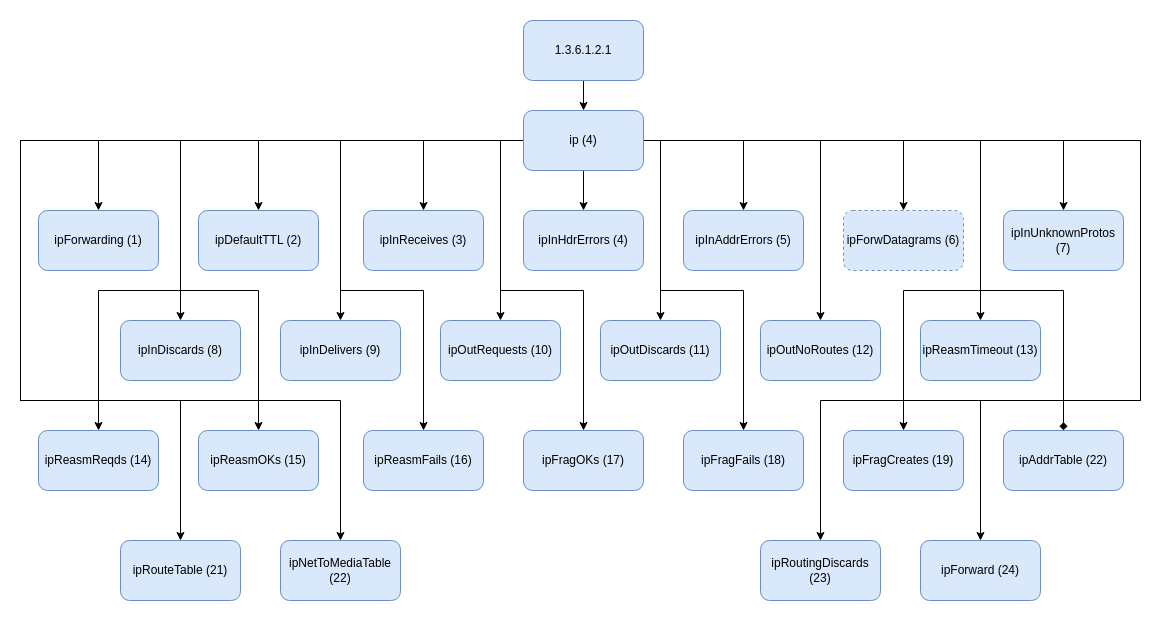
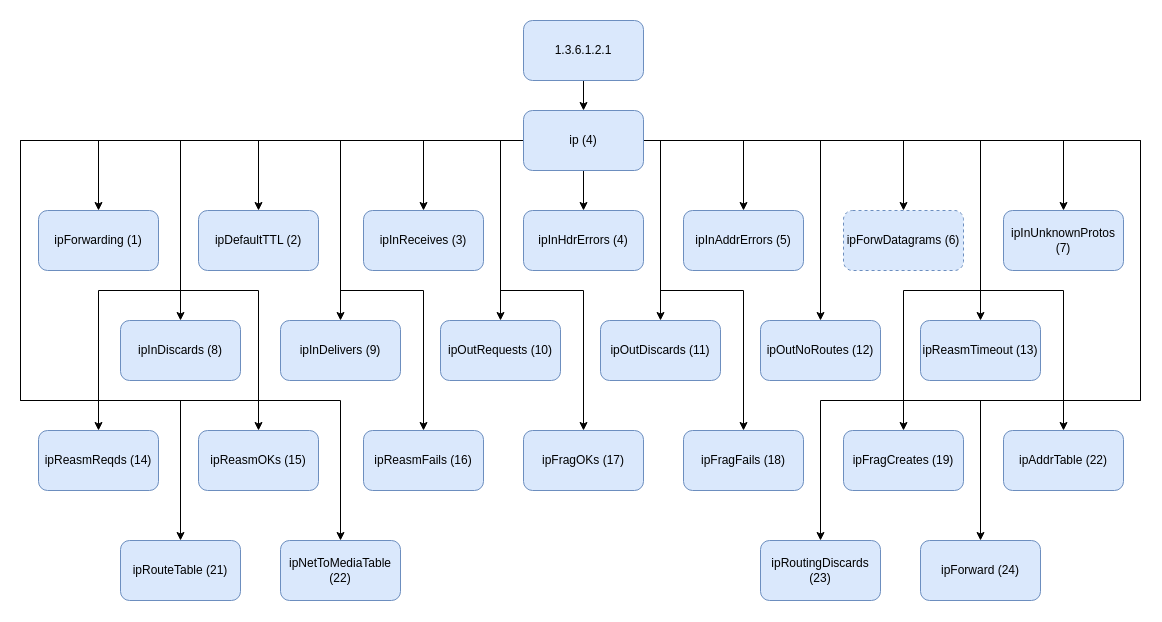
  <mxCell id="0" />
  <mxCell id="1" parent="0" />
  <mxCell id="2" value="" style="edgeStyle=orthogonalEdgeStyle;rounded=0;orthogonalLoop=1;jettySize=auto;html=1;" parent="1" source="26" target="27" edge="1"><mxGeometry relative="1" as="geometry" /></mxCell>
  <mxCell id="3" value="" style="edgeStyle=orthogonalEdgeStyle;rounded=0;orthogonalLoop=1;jettySize=auto;html=1;" edge="1" parent="1" source="26" target="30"><mxGeometry relative="1" as="geometry" /></mxCell>
  <mxCell id="4" value="" style="edgeStyle=orthogonalEdgeStyle;rounded=0;orthogonalLoop=1;jettySize=auto;html=1;" edge="1" parent="1" source="26" target="31"><mxGeometry relative="1" as="geometry" /></mxCell>
  <mxCell id="5" value="" style="edgeStyle=orthogonalEdgeStyle;rounded=0;orthogonalLoop=1;jettySize=auto;html=1;" edge="1" parent="1" source="26" target="32"><mxGeometry relative="1" as="geometry" /></mxCell>
  <mxCell id="6" value="" style="edgeStyle=orthogonalEdgeStyle;rounded=0;orthogonalLoop=1;jettySize=auto;html=1;" edge="1" parent="1" source="26" target="33"><mxGeometry relative="1" as="geometry" /></mxCell>
  <mxCell id="7" value="" style="edgeStyle=orthogonalEdgeStyle;rounded=0;orthogonalLoop=1;jettySize=auto;html=1;" edge="1" parent="1" source="26" target="34"><mxGeometry relative="1" as="geometry" /></mxCell>
  <mxCell id="8" value="" style="edgeStyle=orthogonalEdgeStyle;rounded=0;orthogonalLoop=1;jettySize=auto;html=1;" edge="1" parent="1" source="26" target="35"><mxGeometry relative="1" as="geometry" /></mxCell>
  <mxCell id="9" value="" style="edgeStyle=orthogonalEdgeStyle;rounded=0;orthogonalLoop=1;jettySize=auto;html=1;" edge="1" parent="1" source="26" target="36"><mxGeometry relative="1" as="geometry" /></mxCell>
  <mxCell id="10" value="" style="edgeStyle=orthogonalEdgeStyle;rounded=0;orthogonalLoop=1;jettySize=auto;html=1;" edge="1" parent="1" source="26" target="37"><mxGeometry relative="1" as="geometry" /></mxCell>
  <mxCell id="11" value="" style="edgeStyle=orthogonalEdgeStyle;rounded=0;orthogonalLoop=1;jettySize=auto;html=1;" edge="1" parent="1" source="26" target="38"><mxGeometry relative="1" as="geometry"><Array as="points"><mxPoint x="500" y="140" /></Array></mxGeometry></mxCell>
  <mxCell id="12" value="" style="edgeStyle=orthogonalEdgeStyle;rounded=0;orthogonalLoop=1;jettySize=auto;html=1;" edge="1" parent="1" source="26" target="39"><mxGeometry relative="1" as="geometry"><Array as="points"><mxPoint x="660" y="140" /></Array></mxGeometry></mxCell>
  <mxCell id="13" value="" style="edgeStyle=orthogonalEdgeStyle;rounded=0;orthogonalLoop=1;jettySize=auto;html=1;" edge="1" parent="1" source="26" target="40"><mxGeometry relative="1" as="geometry" /></mxCell>
  <mxCell id="14" value="" style="edgeStyle=orthogonalEdgeStyle;rounded=0;orthogonalLoop=1;jettySize=auto;html=1;" edge="1" parent="1" source="26" target="41"><mxGeometry relative="1" as="geometry" /></mxCell>
  <mxCell id="15" value="" style="edgeStyle=orthogonalEdgeStyle;rounded=0;orthogonalLoop=1;jettySize=auto;html=1;" edge="1" parent="1" source="26" target="42"><mxGeometry relative="1" as="geometry"><Array as="points"><mxPoint x="180" y="140" /><mxPoint x="180" y="290" /><mxPoint x="98" y="290" /></Array></mxGeometry></mxCell>
  <mxCell id="16" value="" style="edgeStyle=orthogonalEdgeStyle;rounded=0;orthogonalLoop=1;jettySize=auto;html=1;" edge="1" parent="1" source="26" target="43"><mxGeometry relative="1" as="geometry"><Array as="points"><mxPoint x="180" y="140" /><mxPoint x="180" y="290" /><mxPoint x="258" y="290" /></Array></mxGeometry></mxCell>
  <mxCell id="17" value="" style="edgeStyle=orthogonalEdgeStyle;rounded=0;orthogonalLoop=1;jettySize=auto;html=1;" edge="1" parent="1" source="26" target="44"><mxGeometry relative="1" as="geometry"><Array as="points"><mxPoint x="340" y="140" /><mxPoint x="340" y="290" /><mxPoint x="423" y="290" /></Array></mxGeometry></mxCell>
  <mxCell id="18" value="" style="edgeStyle=orthogonalEdgeStyle;rounded=0;orthogonalLoop=1;jettySize=auto;html=1;" edge="1" parent="1" source="26" target="45"><mxGeometry relative="1" as="geometry"><Array as="points"><mxPoint x="500" y="140" /><mxPoint x="500" y="290" /><mxPoint x="583" y="290" /></Array></mxGeometry></mxCell>
  <mxCell id="19" value="" style="edgeStyle=orthogonalEdgeStyle;rounded=0;orthogonalLoop=1;jettySize=auto;html=1;" edge="1" parent="1" source="26" target="46"><mxGeometry relative="1" as="geometry"><Array as="points"><mxPoint x="660" y="140" /><mxPoint x="660" y="290" /><mxPoint x="743" y="290" /></Array></mxGeometry></mxCell>
  <mxCell id="20" value="" style="edgeStyle=orthogonalEdgeStyle;rounded=0;orthogonalLoop=1;jettySize=auto;html=1;" edge="1" parent="1" source="26" target="47"><mxGeometry relative="1" as="geometry"><Array as="points"><mxPoint x="980" y="140" /><mxPoint x="980" y="290" /><mxPoint x="903" y="290" /></Array></mxGeometry></mxCell>
- <mxCell id="21" value="" style="edgeStyle=orthogonalEdgeStyle;rounded=0;orthogonalLoop=1;jettySize=auto;html=1;endArrow=diamond;" edge="1" parent="1" source="26" target="48"><mxGeometry relative="1" as="geometry"><Array as="points"><mxPoint x="980" y="140" /><mxPoint x="980" y="290" /><mxPoint x="1063" y="290" /></Array></mxGeometry></mxCell>
+ <mxCell id="21" value="" style="edgeStyle=orthogonalEdgeStyle;rounded=0;orthogonalLoop=1;jettySize=auto;html=1;" edge="1" parent="1" source="26" target="48"><mxGeometry relative="1" as="geometry"><Array as="points"><mxPoint x="980" y="140" /><mxPoint x="980" y="290" /><mxPoint x="1063" y="290" /></Array></mxGeometry></mxCell>
  <mxCell id="22" value="" style="edgeStyle=orthogonalEdgeStyle;rounded=0;orthogonalLoop=1;jettySize=auto;html=1;" edge="1" parent="1" source="26" target="49"><mxGeometry relative="1" as="geometry"><Array as="points"><mxPoint x="20" y="140" /><mxPoint x="20" y="400" /><mxPoint x="180" y="400" /></Array></mxGeometry></mxCell>
  <mxCell id="23" value="" style="edgeStyle=orthogonalEdgeStyle;rounded=0;orthogonalLoop=1;jettySize=auto;html=1;" edge="1" parent="1" source="26" target="50"><mxGeometry relative="1" as="geometry"><Array as="points"><mxPoint x="20" y="140" /><mxPoint x="20" y="400" /><mxPoint x="340" y="400" /></Array></mxGeometry></mxCell>
  <mxCell id="24" value="" style="edgeStyle=orthogonalEdgeStyle;rounded=0;orthogonalLoop=1;jettySize=auto;html=1;" edge="1" parent="1" source="26" target="51"><mxGeometry relative="1" as="geometry"><Array as="points"><mxPoint x="1140" y="140" /><mxPoint x="1140" y="400" /><mxPoint x="980" y="400" /></Array></mxGeometry></mxCell>
  <mxCell id="25" value="" style="edgeStyle=orthogonalEdgeStyle;rounded=0;orthogonalLoop=1;jettySize=auto;html=1;" edge="1" parent="1" source="26" target="52"><mxGeometry relative="1" as="geometry"><Array as="points"><mxPoint x="1140" y="140" /><mxPoint x="1140" y="400" /><mxPoint x="820" y="400" /></Array></mxGeometry></mxCell>
  <mxCell id="26" value="ip (4)" style="rounded=1;whiteSpace=wrap;html=1;fillColor=#dae8fc;strokeColor=#6c8ebf;" parent="1" vertex="1"><mxGeometry x="523" y="110" width="120" height="60" as="geometry" /></mxCell>
  <mxCell id="27" value="ipForwarding (1)" style="whiteSpace=wrap;html=1;rounded=1;fillColor=#dae8fc;strokeColor=#6c8ebf;" parent="1" vertex="1"><mxGeometry x="38" y="210" width="120" height="60" as="geometry" /></mxCell>
  <mxCell id="28" value="" style="edgeStyle=orthogonalEdgeStyle;rounded=0;orthogonalLoop=1;jettySize=auto;html=1;" edge="1" parent="1" source="29" target="26"><mxGeometry relative="1" as="geometry" /></mxCell>
  <mxCell id="29" value="1.3.6.1.2.1" style="whiteSpace=wrap;html=1;fillColor=#dae8fc;strokeColor=#6c8ebf;rounded=1;" vertex="1" parent="1"><mxGeometry x="523" y="20" width="120" height="60" as="geometry" /></mxCell>
  <mxCell id="30" value="ipDefaultTTL (2)" style="whiteSpace=wrap;html=1;fillColor=#dae8fc;strokeColor=#6c8ebf;rounded=1;" vertex="1" parent="1"><mxGeometry x="198" y="210" width="120" height="60" as="geometry" /></mxCell>
  <mxCell id="31" value="ipInReceives (3)" style="rounded=1;whiteSpace=wrap;html=1;fillColor=#dae8fc;strokeColor=#6c8ebf;" vertex="1" parent="1"><mxGeometry x="363" y="210" width="120" height="60" as="geometry" /></mxCell>
  <mxCell id="32" value="ipInHdrErrors (4)" style="whiteSpace=wrap;html=1;fillColor=#dae8fc;strokeColor=#6c8ebf;rounded=1;" vertex="1" parent="1"><mxGeometry x="523" y="210" width="120" height="60" as="geometry" /></mxCell>
  <mxCell id="33" value="ipInAddrErrors (5)" style="whiteSpace=wrap;html=1;fillColor=#dae8fc;strokeColor=#6c8ebf;rounded=1;" vertex="1" parent="1"><mxGeometry x="683" y="210" width="120" height="60" as="geometry" /></mxCell>
  <mxCell id="34" value="ipForwDatagrams (6)" style="whiteSpace=wrap;html=1;fillColor=#dae8fc;strokeColor=#6c8ebf;rounded=1;dashed=1;" vertex="1" parent="1"><mxGeometry x="843" y="210" width="120" height="60" as="geometry" /></mxCell>
  <mxCell id="35" value="ipInUnknownProtos (7)" style="whiteSpace=wrap;html=1;fillColor=#dae8fc;strokeColor=#6c8ebf;rounded=1;" vertex="1" parent="1"><mxGeometry x="1003" y="210" width="120" height="60" as="geometry" /></mxCell>
  <mxCell id="36" value="&lt;div&gt;ipInDiscards (8)&lt;/div&gt;" style="whiteSpace=wrap;html=1;fillColor=#dae8fc;strokeColor=#6c8ebf;rounded=1;" vertex="1" parent="1"><mxGeometry x="120" y="320" width="120" height="60" as="geometry" /></mxCell>
  <mxCell id="37" value="ipInDelivers (9)" style="whiteSpace=wrap;html=1;fillColor=#dae8fc;strokeColor=#6c8ebf;rounded=1;" vertex="1" parent="1"><mxGeometry x="280" y="320" width="120" height="60" as="geometry" /></mxCell>
  <mxCell id="38" value="ipOutRequests (10)" style="whiteSpace=wrap;html=1;fillColor=#dae8fc;strokeColor=#6c8ebf;rounded=1;" vertex="1" parent="1"><mxGeometry x="440" y="320" width="120" height="60" as="geometry" /></mxCell>
  <mxCell id="39" value="ipOutDiscards (11)" style="whiteSpace=wrap;html=1;fillColor=#dae8fc;strokeColor=#6c8ebf;rounded=1;" vertex="1" parent="1"><mxGeometry x="600" y="320" width="120" height="60" as="geometry" /></mxCell>
  <mxCell id="40" value="ipOutNoRoutes (12)" style="whiteSpace=wrap;html=1;fillColor=#dae8fc;strokeColor=#6c8ebf;rounded=1;" vertex="1" parent="1"><mxGeometry x="760" y="320" width="120" height="60" as="geometry" /></mxCell>
  <mxCell id="41" value="ipReasmTimeout (13)" style="whiteSpace=wrap;html=1;fillColor=#dae8fc;strokeColor=#6c8ebf;rounded=1;" vertex="1" parent="1"><mxGeometry x="920" y="320" width="120" height="60" as="geometry" /></mxCell>
  <mxCell id="42" value="ipReasmReqds (14)" style="rounded=1;whiteSpace=wrap;html=1;fillColor=#dae8fc;strokeColor=#6c8ebf;" vertex="1" parent="1"><mxGeometry x="38" y="430" width="120" height="60" as="geometry" /></mxCell>
  <mxCell id="43" value="ipReasmOKs (15)" style="whiteSpace=wrap;html=1;fillColor=#dae8fc;strokeColor=#6c8ebf;rounded=1;" vertex="1" parent="1"><mxGeometry x="198" y="430" width="120" height="60" as="geometry" /></mxCell>
  <mxCell id="44" value="ipReasmFails (16)" style="whiteSpace=wrap;html=1;fillColor=#dae8fc;strokeColor=#6c8ebf;rounded=1;" vertex="1" parent="1"><mxGeometry x="363" y="430" width="120" height="60" as="geometry" /></mxCell>
  <mxCell id="45" value="ipFragOKs (17)" style="whiteSpace=wrap;html=1;fillColor=#dae8fc;strokeColor=#6c8ebf;rounded=1;" vertex="1" parent="1"><mxGeometry x="523" y="430" width="120" height="60" as="geometry" /></mxCell>
  <mxCell id="46" value="ipFragFails (18)" style="whiteSpace=wrap;html=1;fillColor=#dae8fc;strokeColor=#6c8ebf;rounded=1;" vertex="1" parent="1"><mxGeometry x="683" y="430" width="120" height="60" as="geometry" /></mxCell>
  <mxCell id="47" value="ipFragCreates (19)" style="whiteSpace=wrap;html=1;fillColor=#dae8fc;strokeColor=#6c8ebf;rounded=1;" vertex="1" parent="1"><mxGeometry x="843" y="430" width="120" height="60" as="geometry" /></mxCell>
  <mxCell id="48" value="ipAddrTable (22)" style="whiteSpace=wrap;html=1;fillColor=#dae8fc;strokeColor=#6c8ebf;rounded=1;" vertex="1" parent="1"><mxGeometry x="1003" y="430" width="120" height="60" as="geometry" /></mxCell>
  <mxCell id="49" value="ipRouteTable (21)" style="whiteSpace=wrap;html=1;fillColor=#dae8fc;strokeColor=#6c8ebf;rounded=1;" vertex="1" parent="1"><mxGeometry x="120" y="540" width="120" height="60" as="geometry" /></mxCell>
  <mxCell id="50" value="ipNetToMediaTable (22)" style="whiteSpace=wrap;html=1;fillColor=#dae8fc;strokeColor=#6c8ebf;rounded=1;" vertex="1" parent="1"><mxGeometry x="280" y="540" width="120" height="60" as="geometry" /></mxCell>
  <mxCell id="51" value="ipForward (24)" style="whiteSpace=wrap;html=1;fillColor=#dae8fc;strokeColor=#6c8ebf;rounded=1;" vertex="1" parent="1"><mxGeometry x="920" y="540" width="120" height="60" as="geometry" /></mxCell>
  <mxCell id="52" value="ipRoutingDiscards (23)" style="whiteSpace=wrap;html=1;fillColor=#dae8fc;strokeColor=#6c8ebf;rounded=1;" vertex="1" parent="1"><mxGeometry x="760" y="540" width="120" height="60" as="geometry" /></mxCell>
